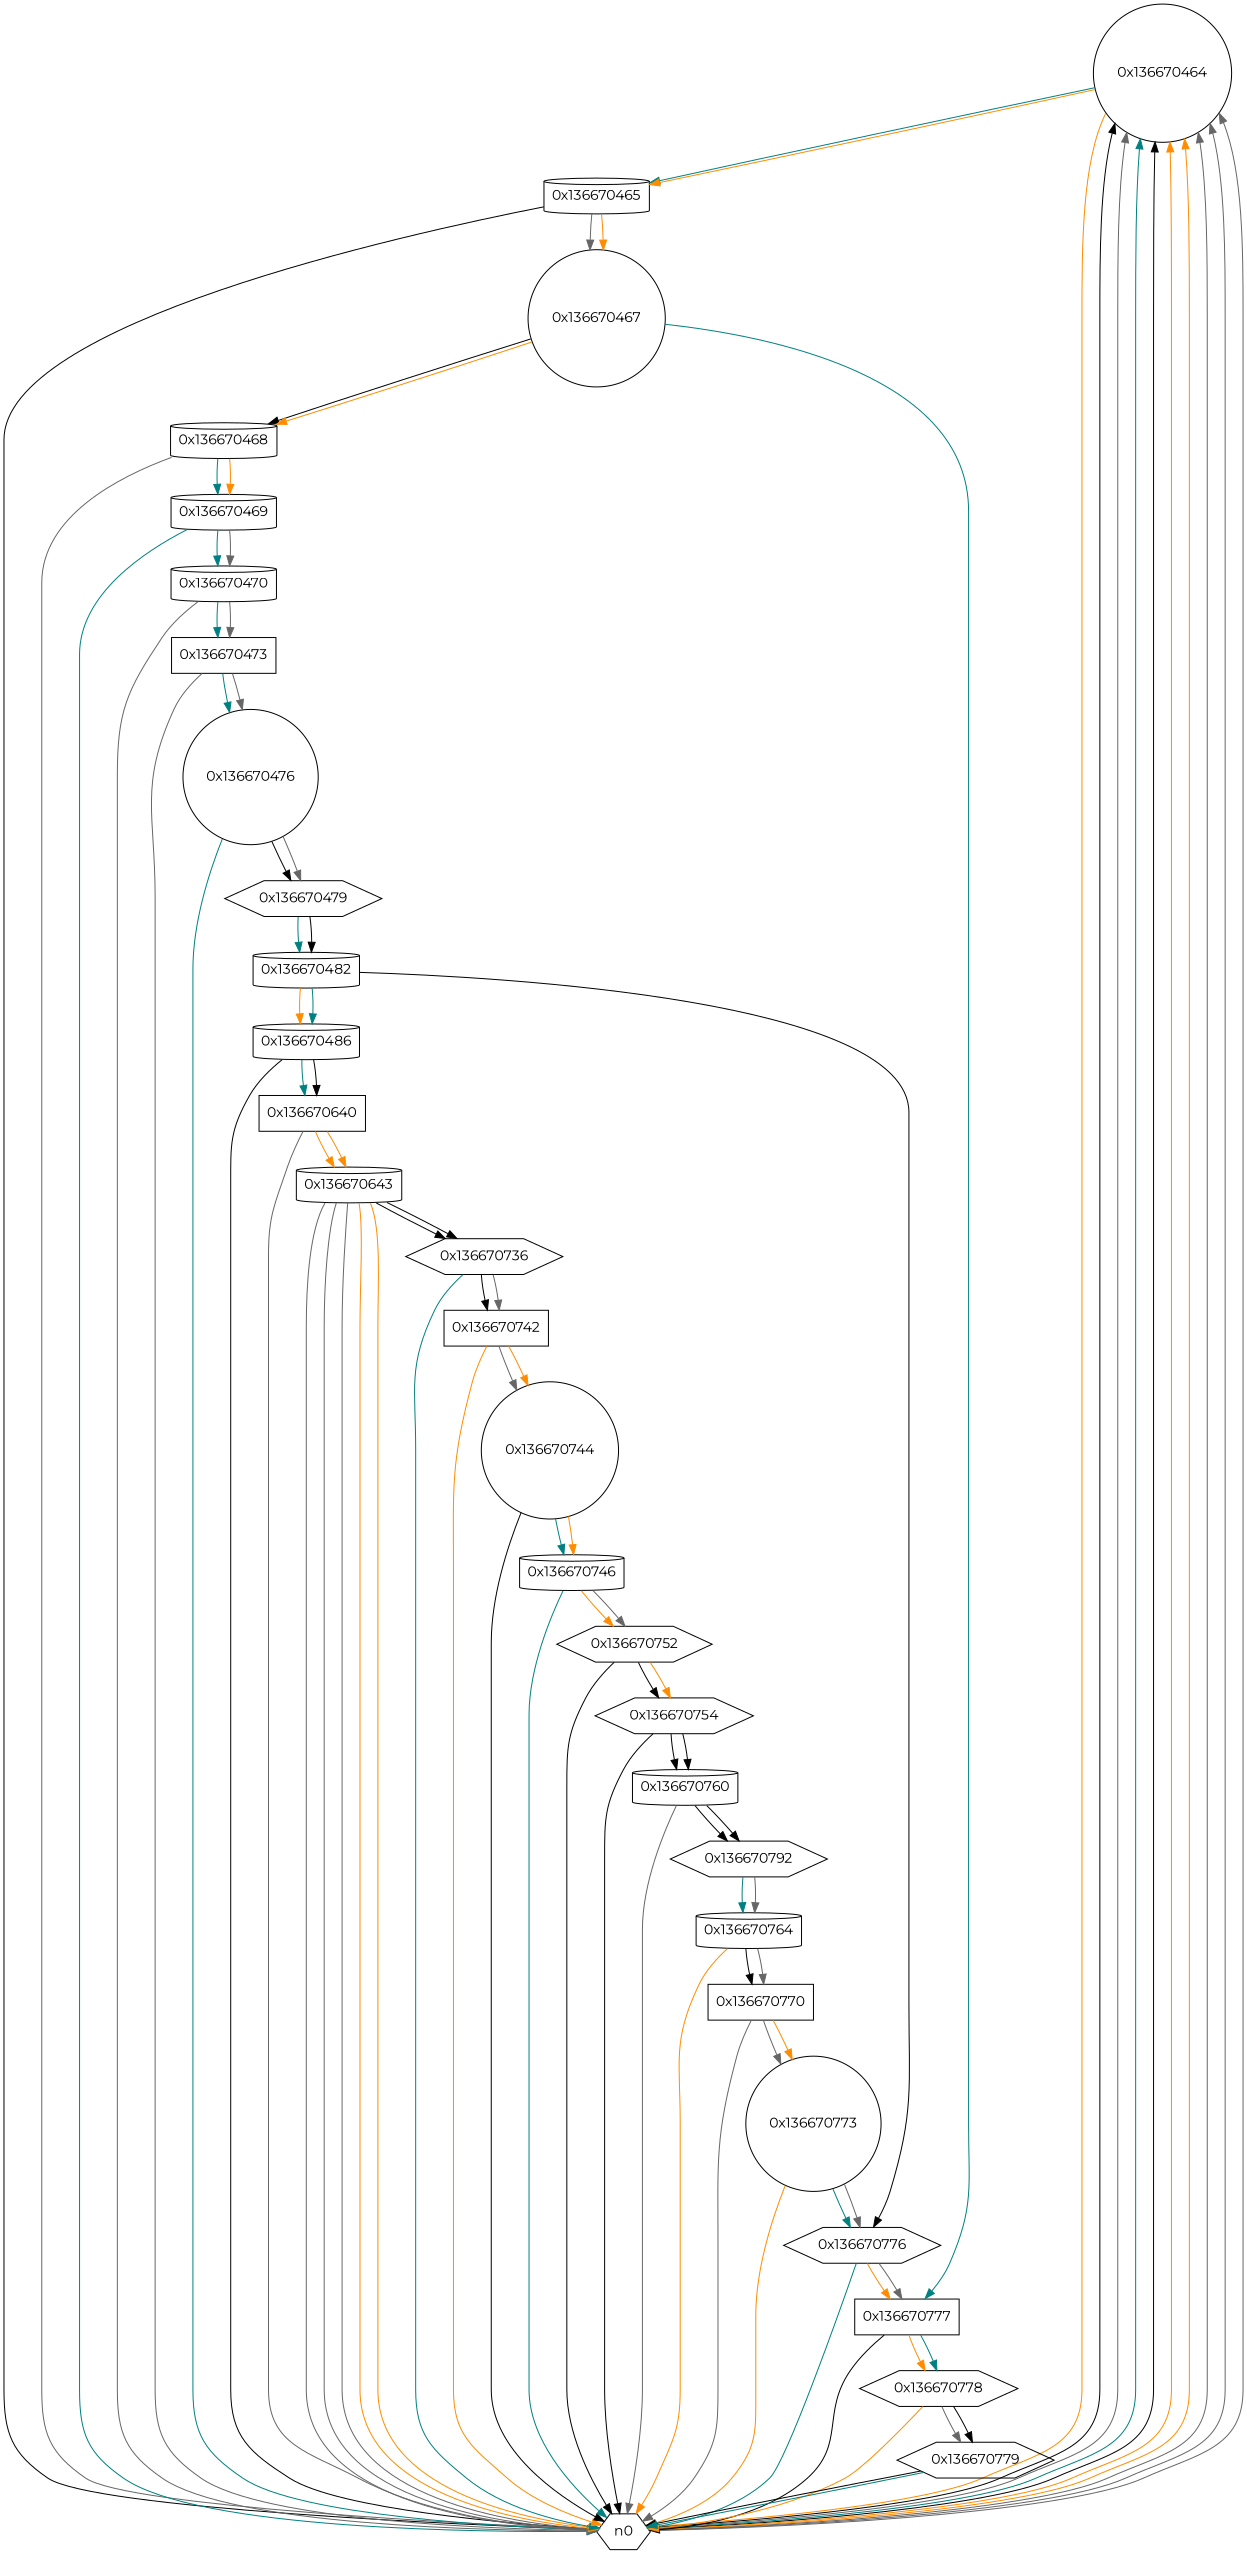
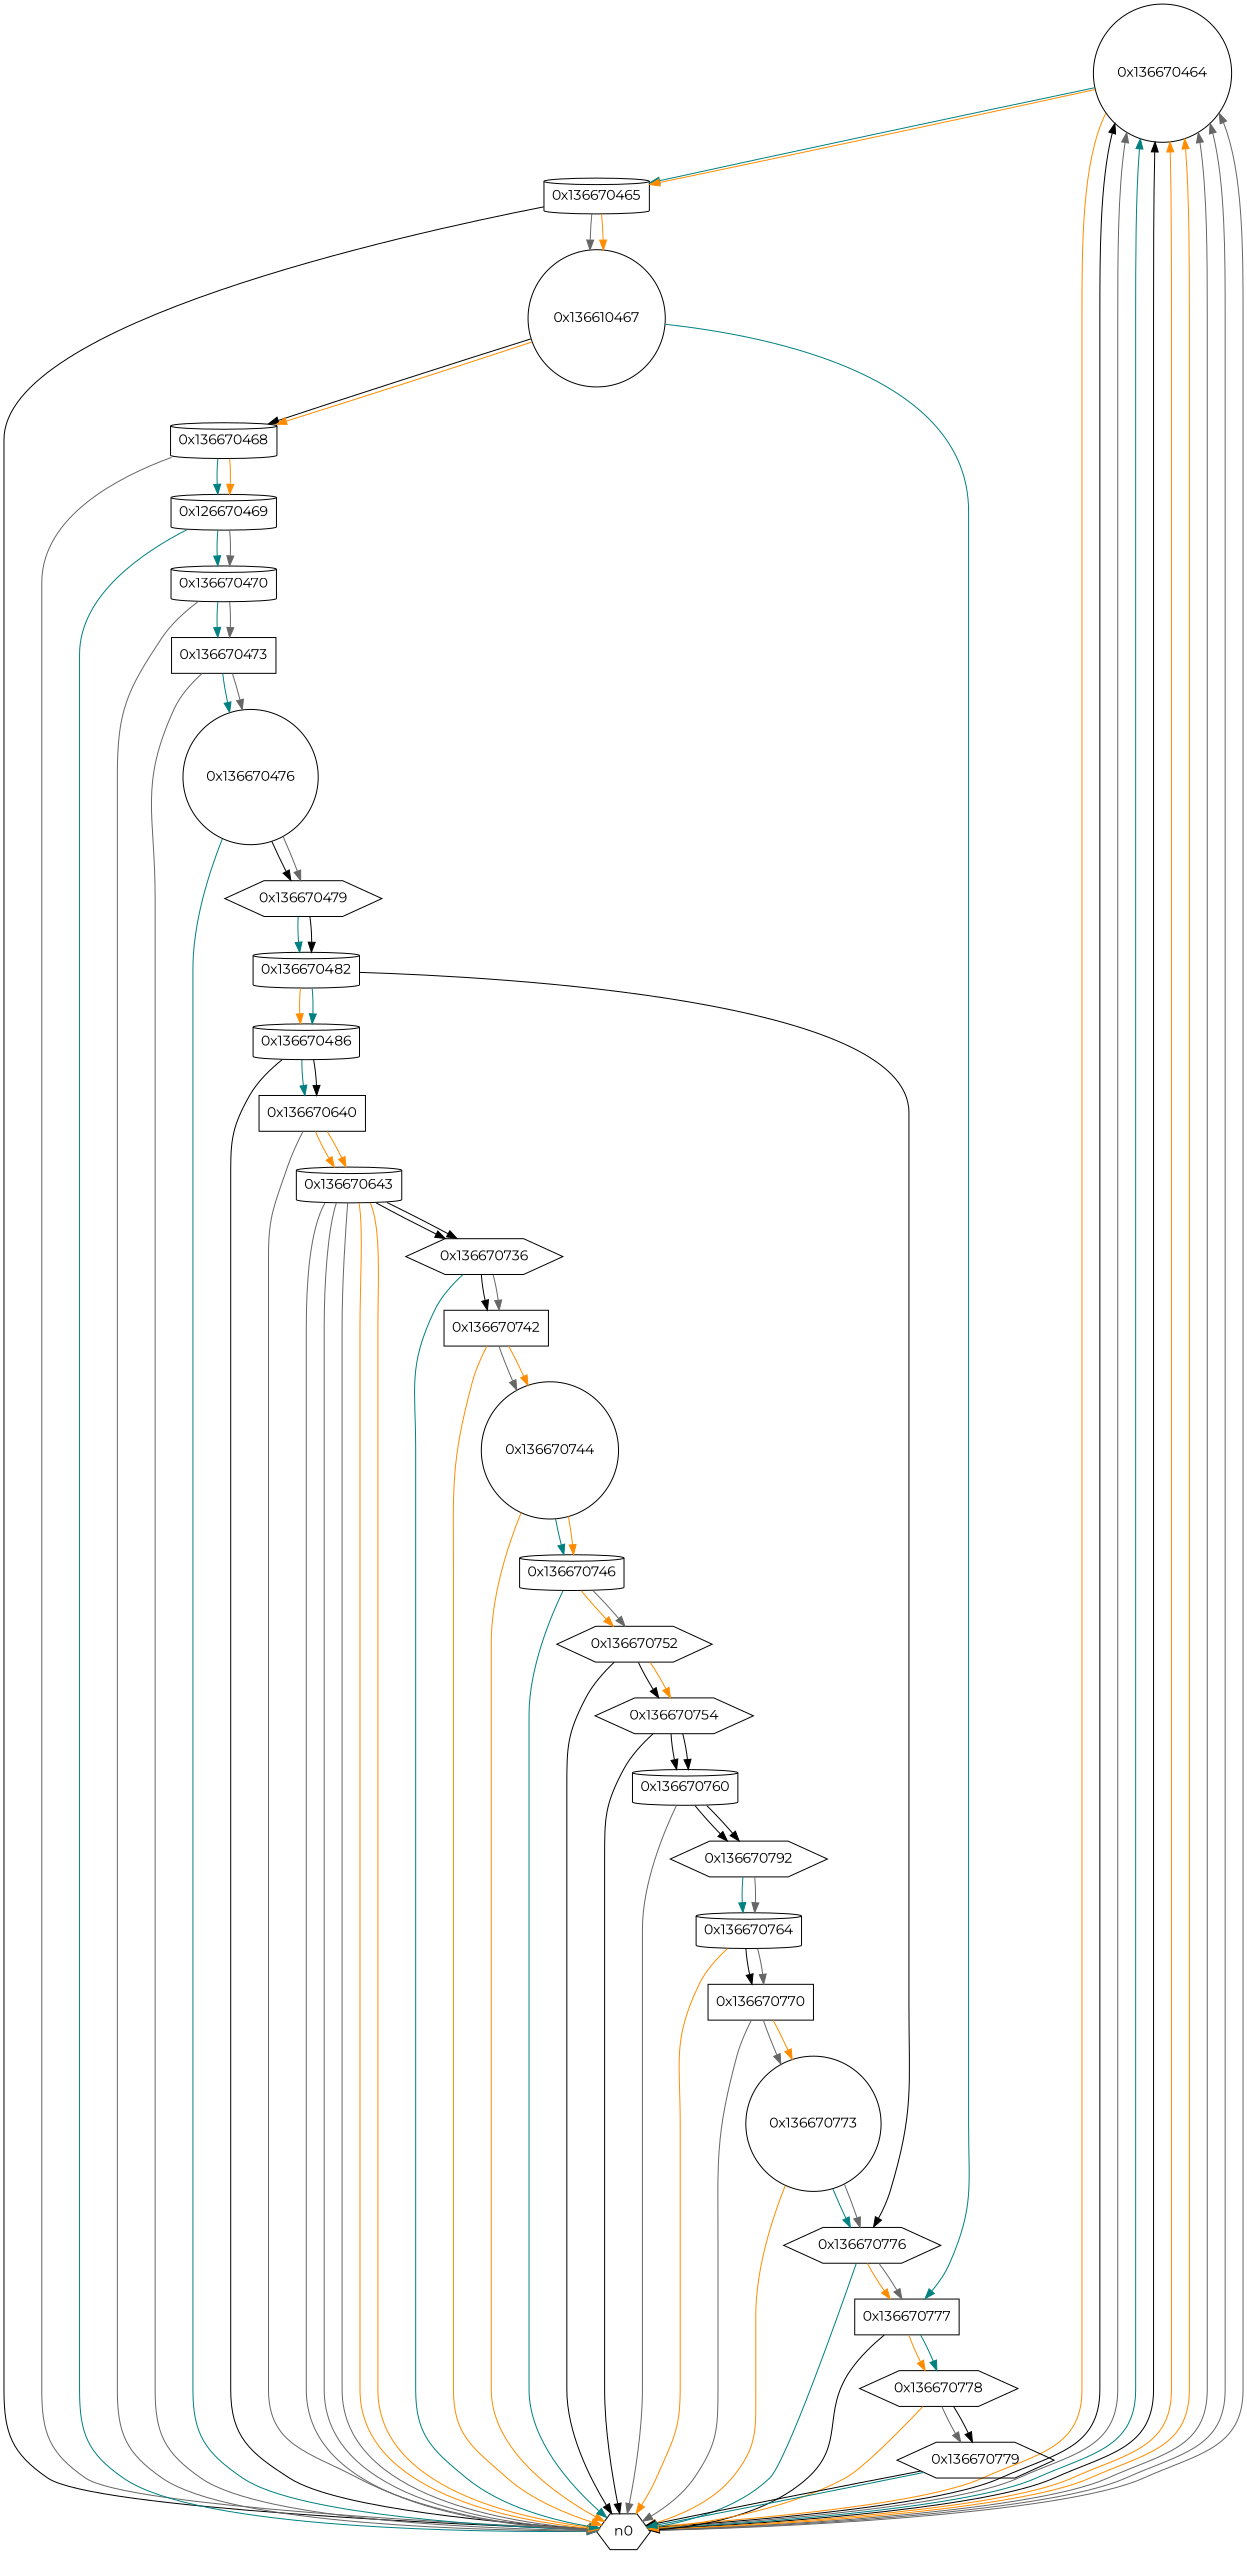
  digraph {
    fontname=Montserrat
    node [fontname=Montserrat shape=cylinder]
    edge [color=gray40 fontname=Montserrat]
    n1 [label="0x136670464" shape=circle]
    n2 [label="0x136670465"]
    n0 [shape=hexagon]
-   n3 [label="0x136670467" shape=circle]
+   n3 [label="0x136610467" shape=circle]
    n4 [label="0x136670468"]
    n26 [label="0x136670777" shape=box]
-   n5 [label="0x136670469"]
+   n5 [label="0x126670469"]
    n6 [label="0x136670470"]
    n7 [label="0x136670473" shape=box]
    n8 [label="0x136670476" shape=circle]
    n9 [label="0x136670479" shape=hexagon]
    n10 [label="0x136670482"]
    n11 [label="0x136670486"]
    n25 [label="0x136670776" shape=hexagon]
    n12 [label="0x136670640" shape=box]
    n13 [label="0x136670643"]
    n14 [label="0x136670736" shape=hexagon]
    n15 [label="0x136670742" shape=box]
    n16 [label="0x136670744" shape=circle]
    n17 [label="0x136670746"]
    n18 [label="0x136670752" shape=hexagon]
    n19 [label="0x136670754" shape=hexagon]
    n20 [label="0x136670760"]
    n21 [label="0x136670792" shape=hexagon]
    n22 [label="0x136670764"]
    n23 [label="0x136670770" shape=box]
    n24 [label="0x136670773" shape=circle]
    n27 [label="0x136670778" shape=hexagon]
    n28 [label="0x136670779" shape=hexagon]
    n1 -> n2 [color=teal]
    n1 -> n2 [color=darkorange]
    n1 -> n0 [color=darkorange]
    n2 -> n0 [color=black]
    n2 -> n3
    n2 -> n3 [color=darkorange]
    n0 -> n1 [color=black]
    n0 -> n1
    n0 -> n1 [color=teal]
    n0 -> n1 [color=black]
    n0 -> n1 [color=darkorange]
    n0 -> n1 [color=darkorange]
    n0 -> n1
    n0 -> n1
    n0 -> n1
    n3 -> n4 [color=black]
    n3 -> n4 [color=darkorange]
    n3 -> n26 [color=teal]
    n4 -> n0
    n4 -> n5 [color=teal]
    n4 -> n5 [color=darkorange]
    n26 -> n0 [color=black]
    n26 -> n27 [color=darkorange]
    n26 -> n27 [color=teal]
    n5 -> n0 [color=teal]
    n5 -> n6 [color=teal]
    n5 -> n6
    n6 -> n0
    n6 -> n7 [color=teal]
    n6 -> n7
    n7 -> n0
    n7 -> n8 [color=teal]
    n7 -> n8
    n8 -> n0 [color=teal]
    n8 -> n9 [color=black]
    n8 -> n9
    n9 -> n10 [color=teal]
    n9 -> n10 [color=black]
    n10 -> n11 [color=darkorange]
    n10 -> n11 [color=teal]
    n10 -> n25 [color=black]
    n11 -> n0 [color=black]
    n11 -> n12 [color=teal]
    n11 -> n12 [color=black]
    n25 -> n0 [color=teal]
    n25 -> n26 [color=darkorange]
    n25 -> n26
    n12 -> n0
    n12 -> n13 [color=darkorange]
    n12 -> n13 [color=darkorange]
    n13 -> n0
    n13 -> n0
    n13 -> n0
    n13 -> n0 [color=darkorange]
    n13 -> n0 [color=darkorange]
    n13 -> n14 [color=black]
    n13 -> n14 [color=black]
    n14 -> n0 [color=teal]
    n14 -> n15 [color=black]
    n14 -> n15
    n15 -> n0 [color=darkorange]
    n15 -> n16
    n15 -> n16 [color=darkorange]
-   n16 -> n0 [color=black]
+   n16 -> n0 [color=darkorange]
    n16 -> n17 [color=teal]
    n16 -> n17 [color=darkorange]
    n17 -> n0 [color=teal]
    n17 -> n18 [color=darkorange]
    n17 -> n18
    n18 -> n0 [color=black]
    n18 -> n19 [color=black]
    n18 -> n19 [color=darkorange]
    n19 -> n0 [color=black]
    n19 -> n20 [color=black]
    n19 -> n20 [color=black]
    n20 -> n0
    n20 -> n21 [color=black]
    n20 -> n21 [color=black]
    n21 -> n22 [color=teal]
    n21 -> n22
    n22 -> n0 [color=darkorange]
    n22 -> n23 [color=black]
    n22 -> n23
    n23 -> n0
    n23 -> n24
    n23 -> n24 [color=darkorange]
    n24 -> n0 [color=darkorange]
    n24 -> n25 [color=teal]
    n24 -> n25
    n27 -> n0 [color=darkorange]
    n27 -> n28
    n27 -> n28 [color=black]
    n28 -> n0 [color=black]
    n28 -> n0 [color=teal]
  }
